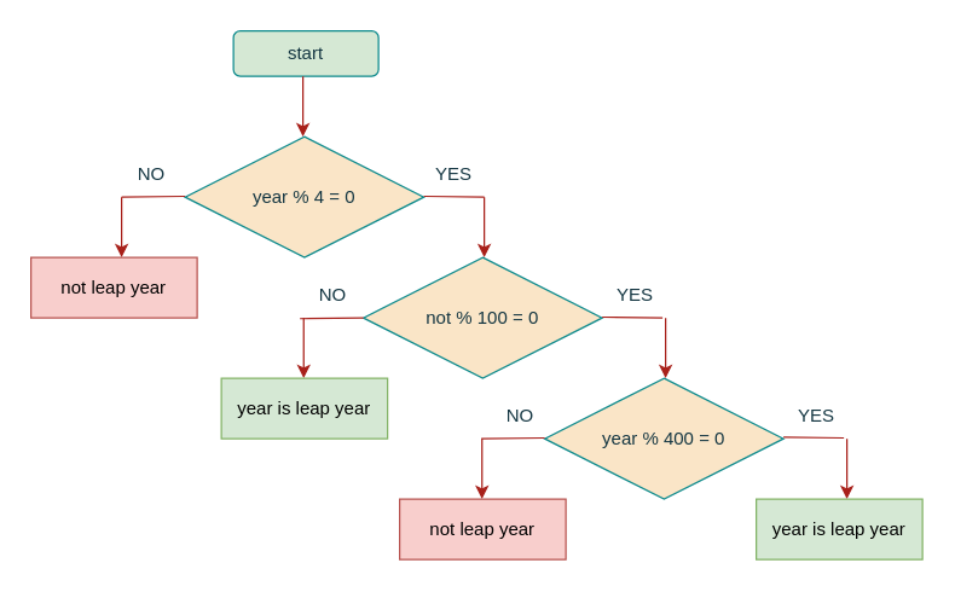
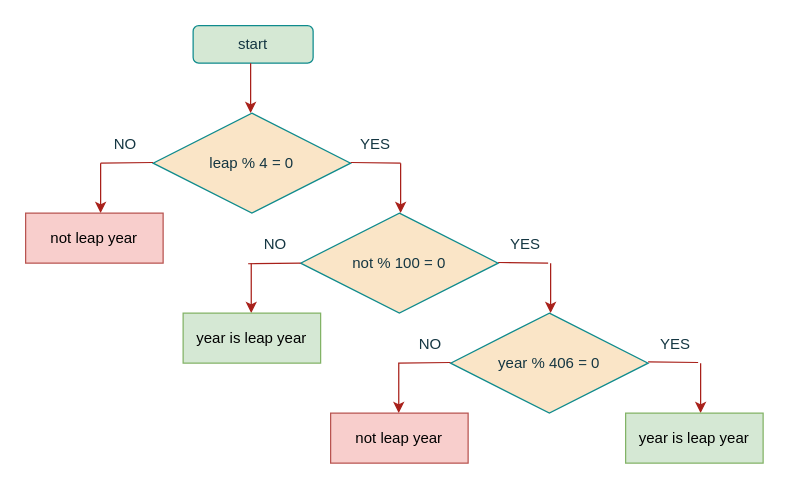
  <mxCell id="0" />
  <mxCell id="1" parent="0" />
  <mxCell id="2" value="start" style="rounded=1;whiteSpace=wrap;html=1;labelBackgroundColor=none;fillColor=#d5e8d4;strokeColor=#0F8B8D;fontColor=#143642;" vertex="1" parent="1"><mxGeometry x="154" y="20" width="96" height="30" as="geometry" /></mxCell>
  <mxCell id="3" value="" style="endArrow=classic;html=1;rounded=0;labelBackgroundColor=none;fontColor=default;strokeColor=#A8201A;" edge="1" parent="1"><mxGeometry width="50" height="50" relative="1" as="geometry"><mxPoint x="200" y="50" as="sourcePoint" /><mxPoint x="200" y="90" as="targetPoint" /></mxGeometry></mxCell>
- <mxCell id="4" value="year % 4 = 0" style="rhombus;whiteSpace=wrap;html=1;strokeColor=#0F8B8D;fontColor=#143642;fillColor=#FAE5C7;" vertex="1" parent="1"><mxGeometry x="122" y="90" width="158" height="80" as="geometry" /></mxCell>
+ <mxCell id="4" value="leap % 4 = 0" style="rhombus;whiteSpace=wrap;html=1;strokeColor=#0F8B8D;fontColor=#143642;fillColor=#FAE5C7;" vertex="1" parent="1"><mxGeometry x="122" y="90" width="158" height="80" as="geometry" /></mxCell>
  <mxCell id="5" value="" style="endArrow=none;html=1;rounded=0;strokeColor=#A8201A;fontColor=#143642;fillColor=#FAE5C7;" edge="1" parent="1"><mxGeometry width="50" height="50" relative="1" as="geometry"><mxPoint x="80" y="130" as="sourcePoint" /><mxPoint x="122" y="129.5" as="targetPoint" /></mxGeometry></mxCell>
  <mxCell id="6" value="" style="endArrow=none;html=1;rounded=0;strokeColor=#A8201A;fontColor=#143642;fillColor=#FAE5C7;" edge="1" parent="1"><mxGeometry width="50" height="50" relative="1" as="geometry"><mxPoint x="280" y="129.5" as="sourcePoint" /><mxPoint x="320" y="130" as="targetPoint" /></mxGeometry></mxCell>
  <mxCell id="7" value="" style="endArrow=classic;html=1;rounded=0;labelBackgroundColor=none;fontColor=default;strokeColor=#A8201A;" edge="1" parent="1"><mxGeometry width="50" height="50" relative="1" as="geometry"><mxPoint x="80" y="130" as="sourcePoint" /><mxPoint x="80" y="170" as="targetPoint" /></mxGeometry></mxCell>
  <mxCell id="8" value="" style="endArrow=classic;html=1;rounded=0;labelBackgroundColor=none;fontColor=default;strokeColor=#A8201A;" edge="1" parent="1"><mxGeometry width="50" height="50" relative="1" as="geometry"><mxPoint x="320" y="130" as="sourcePoint" /><mxPoint x="320" y="170" as="targetPoint" /></mxGeometry></mxCell>
  <mxCell id="9" value="not leap year" style="rounded=0;whiteSpace=wrap;html=1;strokeColor=#b85450;fillColor=#f8cecc;" vertex="1" parent="1"><mxGeometry x="20" y="170" width="110" height="40" as="geometry" /></mxCell>
  <mxCell id="10" value="not % 100 = 0" style="rhombus;whiteSpace=wrap;html=1;strokeColor=#0F8B8D;fontColor=#143642;fillColor=#FAE5C7;" vertex="1" parent="1"><mxGeometry x="240" y="170" width="158" height="80" as="geometry" /></mxCell>
- <mxCell id="11" value="year % 400 = 0" style="rhombus;whiteSpace=wrap;html=1;strokeColor=#0F8B8D;fontColor=#143642;fillColor=#FAE5C7;" vertex="1" parent="1"><mxGeometry x="360" y="250" width="158" height="80" as="geometry" /></mxCell>
+ <mxCell id="11" value="year % 406 = 0" style="rhombus;whiteSpace=wrap;html=1;strokeColor=#0F8B8D;fontColor=#143642;fillColor=#FAE5C7;" vertex="1" parent="1"><mxGeometry x="360" y="250" width="158" height="80" as="geometry" /></mxCell>
  <mxCell id="12" value="" style="endArrow=none;html=1;rounded=0;strokeColor=#A8201A;fontColor=#143642;fillColor=#FAE5C7;" edge="1" parent="1"><mxGeometry width="50" height="50" relative="1" as="geometry"><mxPoint x="398" y="209.5" as="sourcePoint" /><mxPoint x="438" y="210" as="targetPoint" /></mxGeometry></mxCell>
  <mxCell id="13" value="" style="endArrow=classic;html=1;rounded=0;labelBackgroundColor=none;fontColor=default;strokeColor=#A8201A;" edge="1" parent="1"><mxGeometry width="50" height="50" relative="1" as="geometry"><mxPoint x="440" y="210" as="sourcePoint" /><mxPoint x="440" y="250" as="targetPoint" /></mxGeometry></mxCell>
  <mxCell id="14" value="" style="endArrow=none;html=1;rounded=0;strokeColor=#A8201A;fontColor=#143642;fillColor=#FAE5C7;" edge="1" parent="1"><mxGeometry width="50" height="50" relative="1" as="geometry"><mxPoint x="198" y="210.5" as="sourcePoint" /><mxPoint x="240" y="210" as="targetPoint" /></mxGeometry></mxCell>
  <mxCell id="15" value="" style="endArrow=classic;html=1;rounded=0;labelBackgroundColor=none;fontColor=default;strokeColor=#A8201A;" edge="1" parent="1"><mxGeometry width="50" height="50" relative="1" as="geometry"><mxPoint x="200.5" y="210" as="sourcePoint" /><mxPoint x="200.5" y="250" as="targetPoint" /></mxGeometry></mxCell>
  <mxCell id="16" value="" style="endArrow=classic;html=1;rounded=0;labelBackgroundColor=none;fontColor=default;strokeColor=#A8201A;" edge="1" parent="1"><mxGeometry width="50" height="50" relative="1" as="geometry"><mxPoint x="318.5" y="290" as="sourcePoint" /><mxPoint x="318.5" y="330" as="targetPoint" /></mxGeometry></mxCell>
  <mxCell id="17" value="" style="endArrow=none;html=1;rounded=0;strokeColor=#A8201A;fontColor=#143642;fillColor=#FAE5C7;" edge="1" parent="1"><mxGeometry width="50" height="50" relative="1" as="geometry"><mxPoint x="318" y="290" as="sourcePoint" /><mxPoint x="360" y="289.5" as="targetPoint" /></mxGeometry></mxCell>
  <mxCell id="18" value="not leap year" style="rounded=0;whiteSpace=wrap;html=1;strokeColor=#b85450;fillColor=#f8cecc;" vertex="1" parent="1"><mxGeometry x="264" y="330" width="110" height="40" as="geometry" /></mxCell>
  <mxCell id="19" value="" style="endArrow=none;html=1;rounded=0;strokeColor=#A8201A;fontColor=#143642;fillColor=#FAE5C7;" edge="1" parent="1"><mxGeometry width="50" height="50" relative="1" as="geometry"><mxPoint x="518" y="289" as="sourcePoint" /><mxPoint x="558" y="289.5" as="targetPoint" /></mxGeometry></mxCell>
  <mxCell id="20" value="" style="endArrow=classic;html=1;rounded=0;labelBackgroundColor=none;fontColor=default;strokeColor=#A8201A;" edge="1" parent="1"><mxGeometry width="50" height="50" relative="1" as="geometry"><mxPoint x="560" y="290" as="sourcePoint" /><mxPoint x="560" y="330" as="targetPoint" /></mxGeometry></mxCell>
  <mxCell id="21" value="year is leap year" style="rounded=0;whiteSpace=wrap;html=1;strokeColor=#82b366;fillColor=#d5e8d4;" vertex="1" parent="1"><mxGeometry x="500" y="330" width="110" height="40" as="geometry" /></mxCell>
  <mxCell id="22" value="NO" style="text;html=1;strokeColor=none;fillColor=none;align=center;verticalAlign=middle;whiteSpace=wrap;rounded=0;fontColor=#143642;" vertex="1" parent="1"><mxGeometry x="70" y="100" width="60" height="30" as="geometry" /></mxCell>
  <mxCell id="23" value="NO" style="text;html=1;strokeColor=none;fillColor=none;align=center;verticalAlign=middle;whiteSpace=wrap;rounded=0;fontColor=#143642;" vertex="1" parent="1"><mxGeometry x="190" y="180" width="60" height="30" as="geometry" /></mxCell>
  <mxCell id="24" value="NO" style="text;html=1;strokeColor=none;fillColor=none;align=center;verticalAlign=middle;whiteSpace=wrap;rounded=0;fontColor=#143642;" vertex="1" parent="1"><mxGeometry x="314" y="260" width="60" height="30" as="geometry" /></mxCell>
  <mxCell id="25" value="YES" style="text;html=1;strokeColor=none;fillColor=none;align=center;verticalAlign=middle;whiteSpace=wrap;rounded=0;fontColor=#143642;" vertex="1" parent="1"><mxGeometry x="270" y="100" width="60" height="30" as="geometry" /></mxCell>
  <mxCell id="26" value="YES" style="text;html=1;strokeColor=none;fillColor=none;align=center;verticalAlign=middle;whiteSpace=wrap;rounded=0;fontColor=#143642;" vertex="1" parent="1"><mxGeometry x="390" y="180" width="60" height="30" as="geometry" /></mxCell>
  <mxCell id="27" value="YES" style="text;html=1;strokeColor=none;fillColor=none;align=center;verticalAlign=middle;whiteSpace=wrap;rounded=0;fontColor=#143642;" vertex="1" parent="1"><mxGeometry x="510" y="260" width="60" height="30" as="geometry" /></mxCell>
  <mxCell id="28" value="year is leap year" style="rounded=0;whiteSpace=wrap;html=1;strokeColor=#82b366;fillColor=#d5e8d4;" vertex="1" parent="1"><mxGeometry x="146" y="250" width="110" height="40" as="geometry" /></mxCell>
